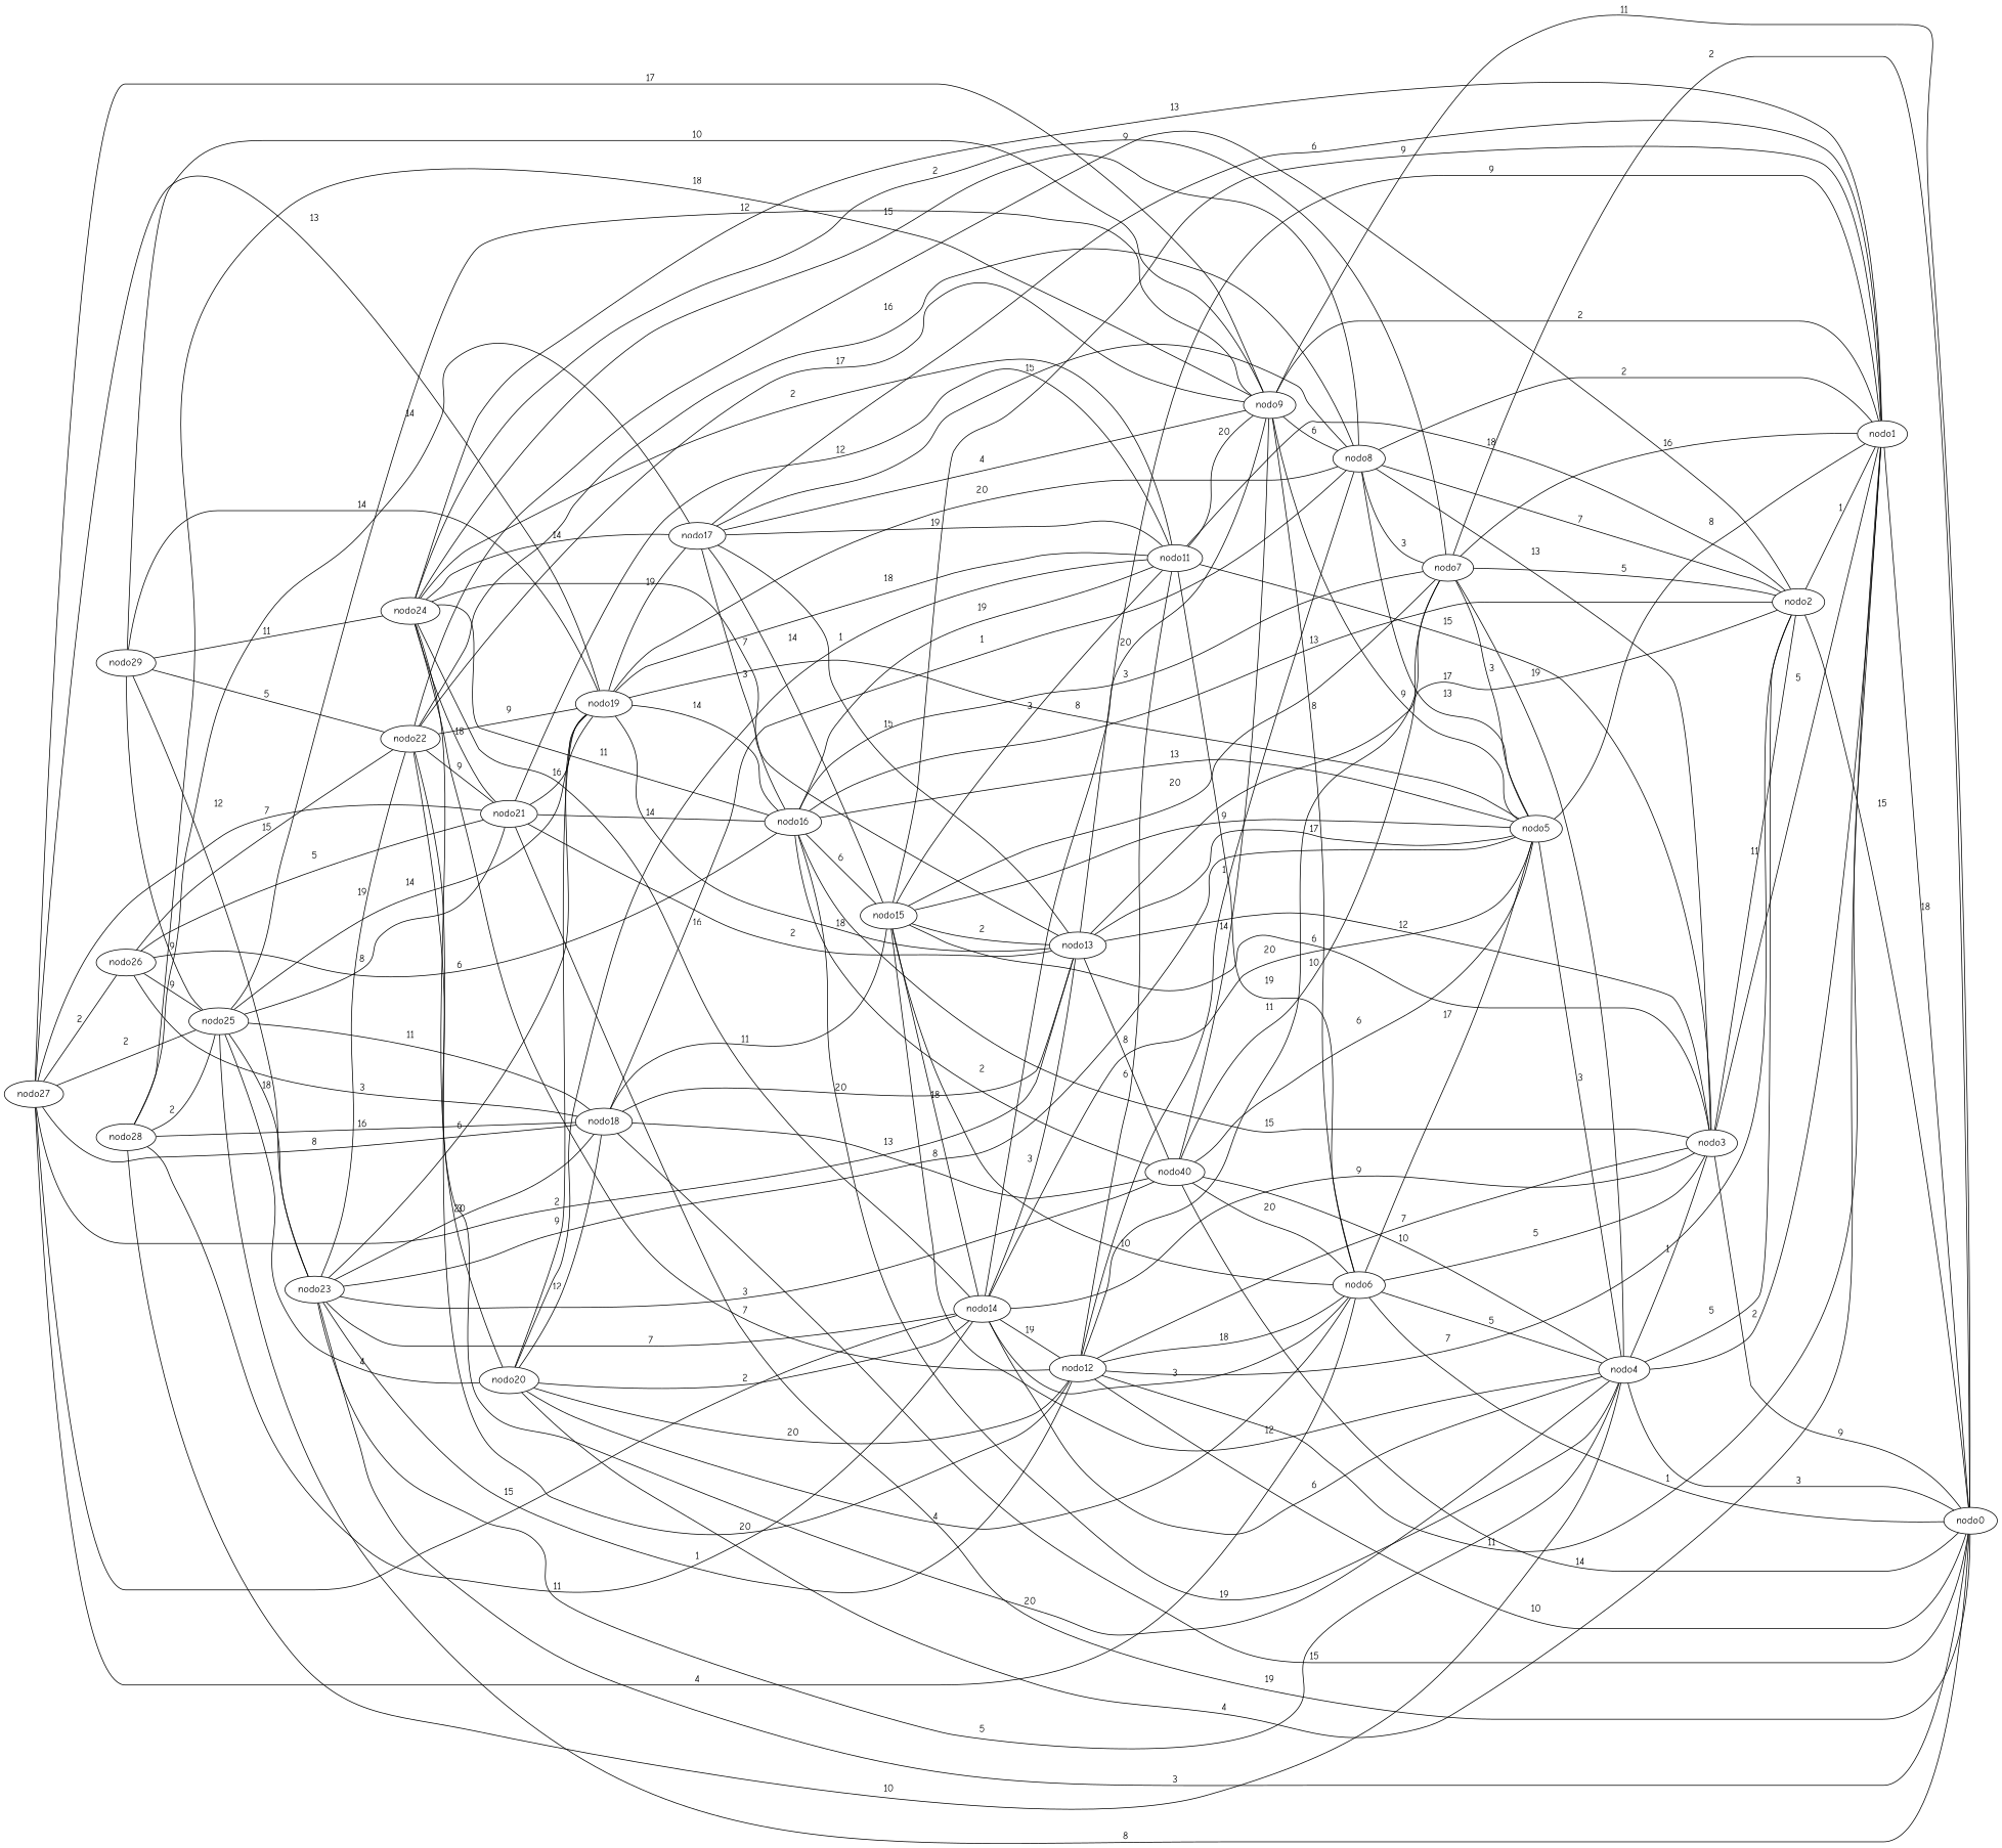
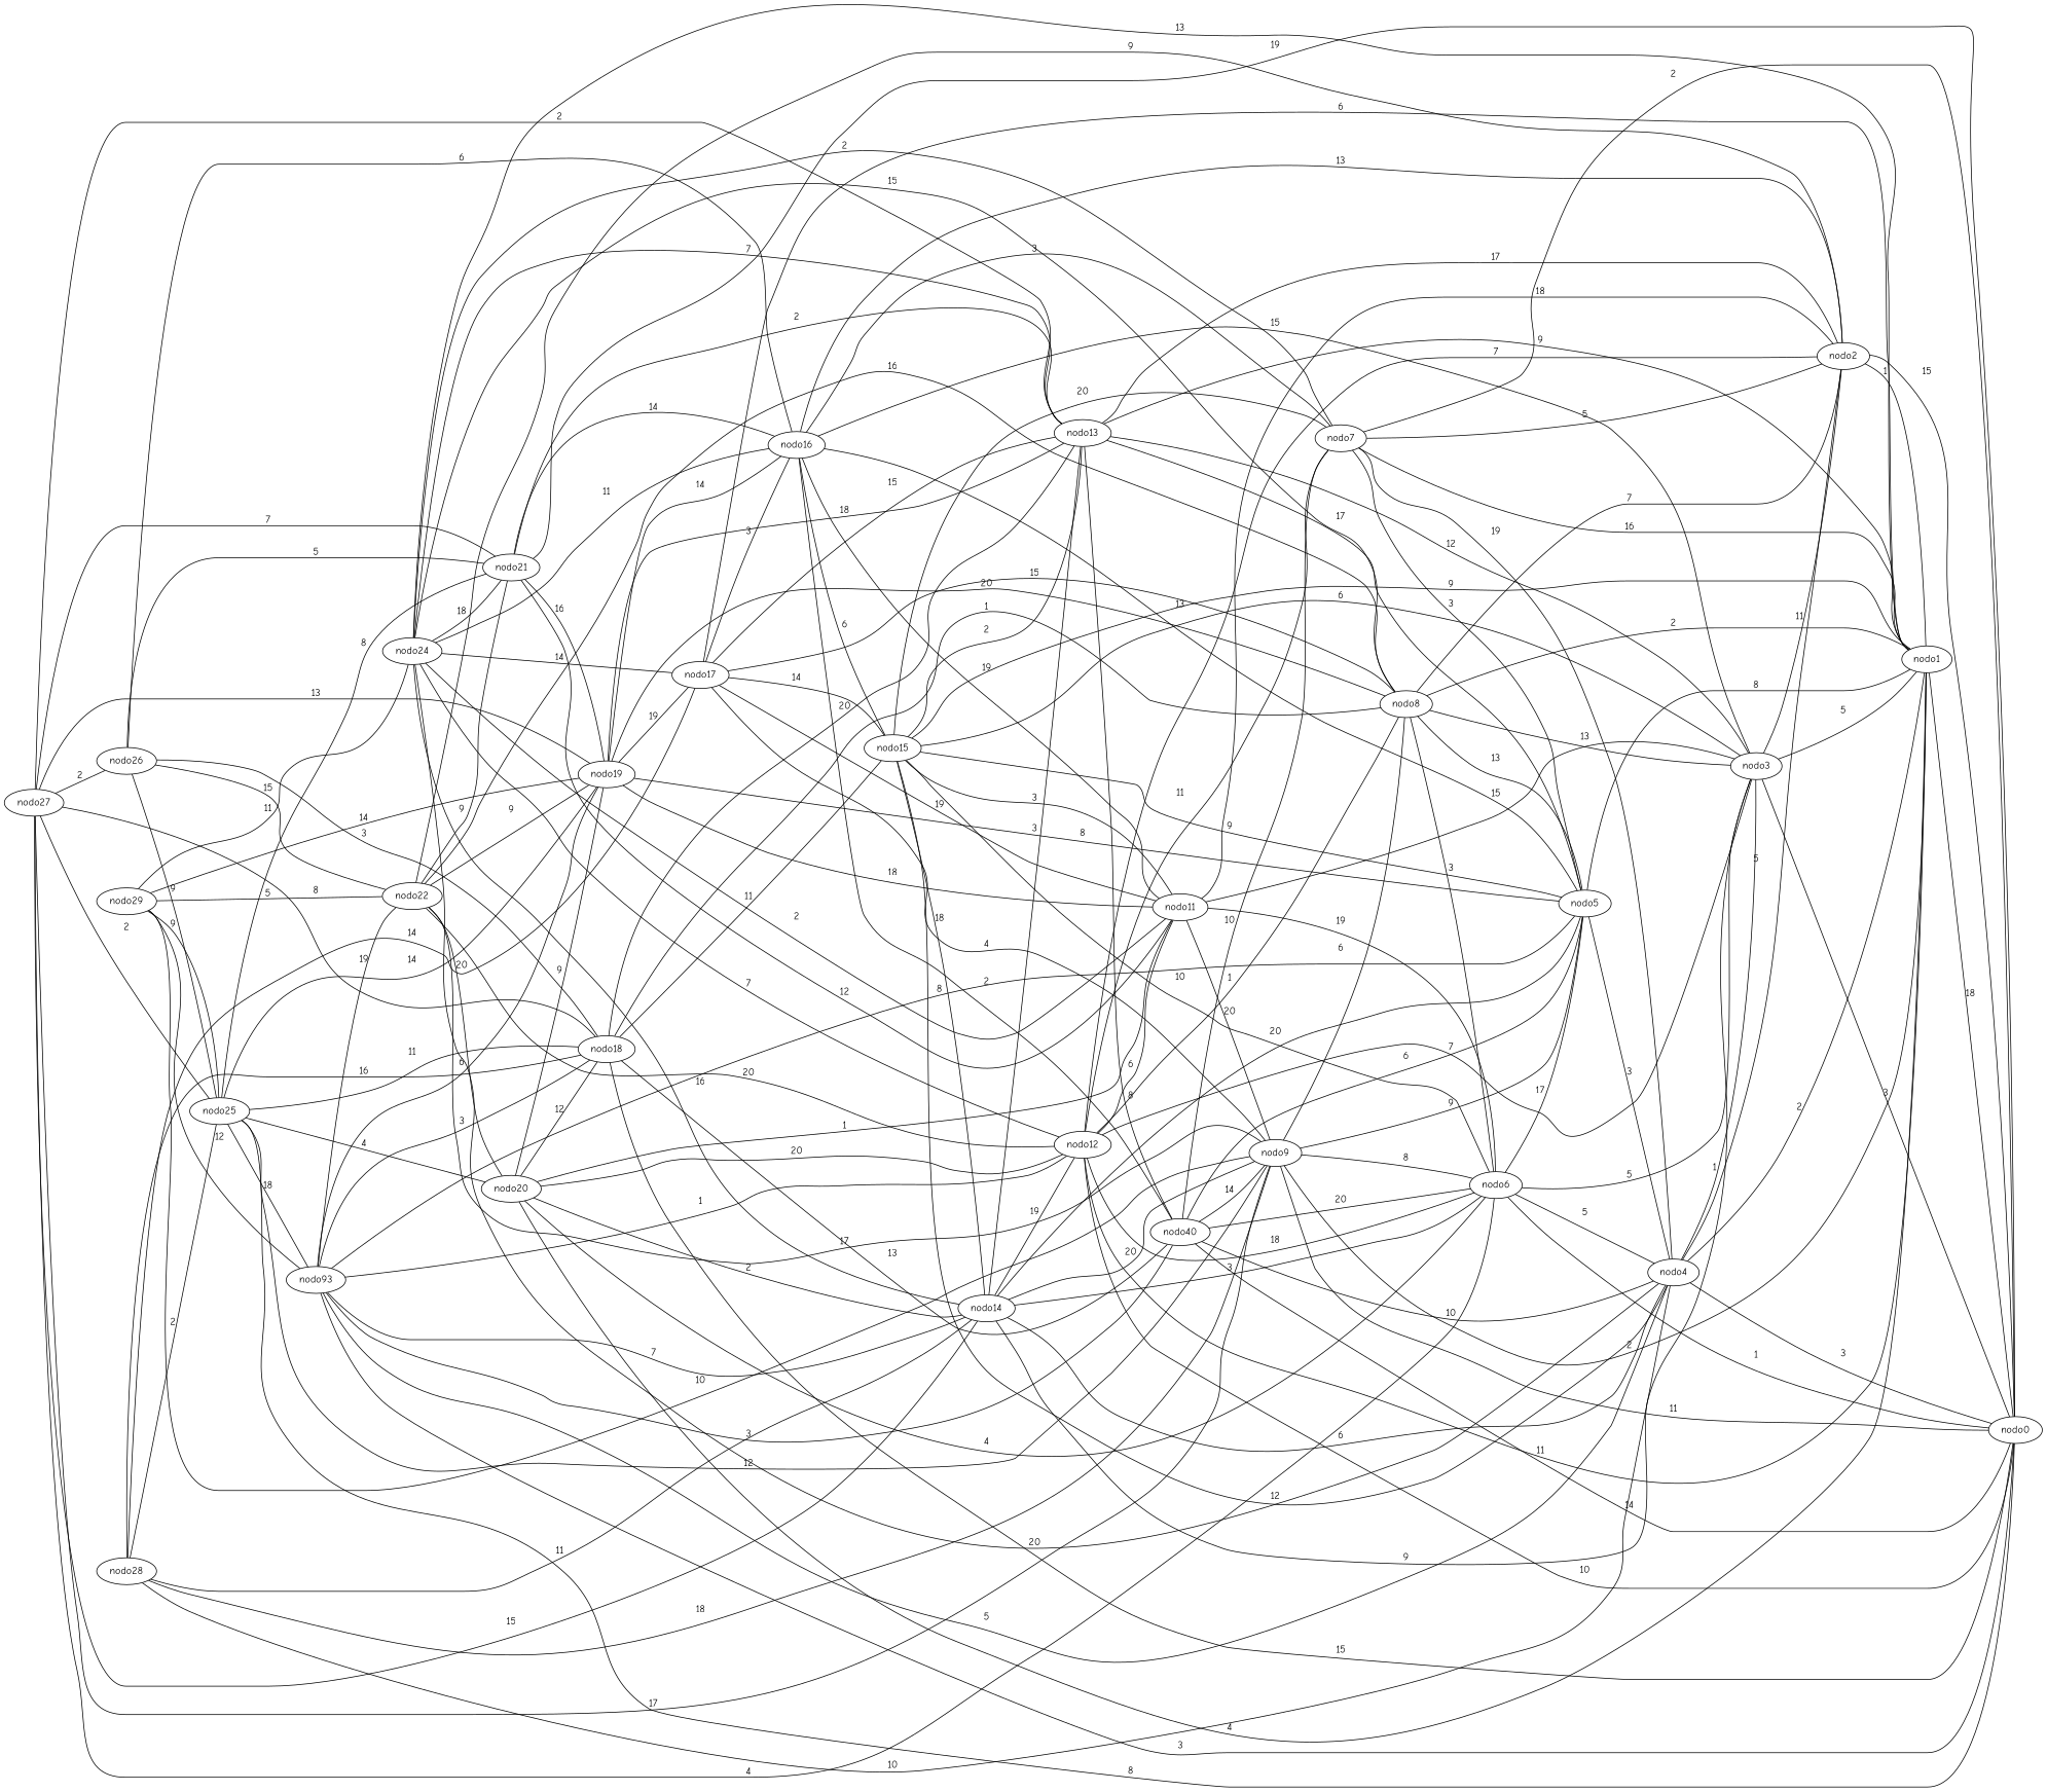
  graph {
    fontname="Comic Neue"
    rankdir=LR
    node [fontname="Comic Neue"]
    edge [fontname="Comic Neue"]
    n1 [label=nodo0]
    n2 [label=nodo1]
    n3 [label=nodo2]
    n4 [label=nodo3]
    n5 [label=nodo4]
    n6 [label=nodo5]
    n7 [label=nodo6]
    n8 [label=nodo7]
    n9 [label=nodo8]
    n10 [label=nodo9]
    n11 [label=nodo40]
    n12 [label=nodo11]
    n13 [label=nodo12]
    n14 [label=nodo13]
    n15 [label=nodo14]
    n16 [label=nodo15]
    n17 [label=nodo16]
    n18 [label=nodo17]
    n19 [label=nodo18]
    n20 [label=nodo19]
    n21 [label=nodo20]
    n22 [label=nodo21]
    n23 [label=nodo22]
-   n24 [label=nodo23]
+   n24 [label=nodo93]
    n25 [label=nodo24]
    n26 [label=nodo25]
    n27 [label=nodo26]
    n28 [label=nodo27]
    n29 [label=nodo28]
    n30 [label=nodo29]
    n2 -- n1 [label=18]
    n3 -- n1 [label=15]
    n3 -- n2 [label=1]
-   n4 -- n1 [label=9]
+   n4 -- n1 [label=3]
    n4 -- n2 [label=5]
    n4 -- n3 [label=11]
    n5 -- n1 [label=3]
    n5 -- n2 [label=2]
    n5 -- n3 [label=5]
    n5 -- n4 [label=1]
    n6 -- n2 [label=8]
    n6 -- n5 [label=3]
    n7 -- n1 [label=1]
    n7 -- n4 [label=5]
    n7 -- n5 [label=5]
    n7 -- n6 [label=17]
    n8 -- n1 [label=2]
    n8 -- n2 [label=16]
    n8 -- n3 [label=5]
    n8 -- n5 [label=19]
    n8 -- n6 [label=3]
    n9 -- n2 [label=2]
    n9 -- n3 [label=7]
    n9 -- n4 [label=13]
    n9 -- n6 [label=13]
-   n9 -- n8 [label=3]
+   n9 -- n7 [label=3]
    n10 -- n1 [label=11]
    n10 -- n2 [label=2]
    n10 -- n6 [label=9]
    n10 -- n7 [label=8]
    n10 -- n9 [label=6]
    n11 -- n1 [label=14]
    n11 -- n5 [label=10]
    n11 -- n6 [label=6]
    n11 -- n7 [label=20]
    n11 -- n8 [label=10]
    n11 -- n10 [label=14]
    n12 -- n3 [label=18]
    n12 -- n4 [label=15]
    n12 -- n7 [label=19]
    n12 -- n10 [label=20]
    n13 -- n1 [label=10]
    n13 -- n2 [label=11]
    n13 -- n3 [label=7]
    n13 -- n4 [label=7]
    n13 -- n7 [label=18]
    n13 -- n8 [label=11]
    n13 -- n9 [label=1]
    n13 -- n12 [label=6]
    n14 -- n2 [label=9]
    n14 -- n3 [label=17]
    n14 -- n4 [label=12]
    n14 -- n6 [label=17]
    n14 -- n11 [label=8]
    n15 -- n4 [label=9]
    n15 -- n5 [label=6]
    n15 -- n6 [label=20]
    n15 -- n7 [label=3]
    n15 -- n10 [label=20]
    n15 -- n13 [label=19]
    n15 -- n14 [label=3]
    n16 -- n2 [label=9]
    n16 -- n4 [label=6]
    n16 -- n5 [label=12]
    n16 -- n6 [label=9]
    n16 -- n7 [label=10]
    n16 -- n8 [label=20]
    n16 -- n12 [label=3]
    n16 -- n14 [label=2]
    n16 -- n15 [label=18]
    n17 -- n3 [label=13]
    n17 -- n4 [label=15]
-   n17 -- n5 [label=19]
    n17 -- n6 [label=13]
    n17 -- n8 [label=3]
    n17 -- n11 [label=2]
    n17 -- n12 [label=19]
    n17 -- n16 [label=6]
    n18 -- n2 [label=6]
    n18 -- n9 [label=15]
    n18 -- n10 [label=4]
    n18 -- n12 [label=19]
    n18 -- n14 [label=15]
    n18 -- n16 [label=14]
    n18 -- n17 [label=3]
    n19 -- n1 [label=15]
    n19 -- n9 [label=1]
    n19 -- n11 [label=13]
    n19 -- n14 [label=20]
    n19 -- n16 [label=11]
    n20 -- n6 [label=8]
    n20 -- n9 [label=20]
    n20 -- n12 [label=18]
    n20 -- n14 [label=18]
    n20 -- n17 [label=14]
    n20 -- n18 [label=19]
    n21 -- n2 [label=4]
    n21 -- n7 [label=4]
    n21 -- n12 [label=1]
    n21 -- n13 [label=20]
    n21 -- n15 [label=2]
    n21 -- n19 [label=12]
    n21 -- n20 [label=9]
    n22 -- n1 [label=19]
    n22 -- n12 [label=12]
    n22 -- n14 [label=2]
    n22 -- n17 [label=14]
    n22 -- n20 [label=16]
    n23 -- n3 [label=9]
    n23 -- n9 [label=16]
    n23 -- n10 [label=17]
    n23 -- n13 [label=20]
    n23 -- n20 [label=9]
    n23 -- n21 [label=20]
    n23 -- n22 [label=9]
    n24 -- n1 [label=3]
    n24 -- n5 [label=5]
    n24 -- n6 [label=8]
    n24 -- n11 [label=3]
    n24 -- n13 [label=1]
    n24 -- n15 [label=7]
    n24 -- n19 [label=3]
    n24 -- n20 [label=6]
    n24 -- n23 [label=19]
    n25 -- n2 [label=13]
    n25 -- n5 [label=20]
    n25 -- n8 [label=2]
    n25 -- n9 [label=15]
    n25 -- n12 [label=2]
    n25 -- n13 [label=7]
    n25 -- n14 [label=7]
    n25 -- n15 [label=16]
    n25 -- n17 [label=11]
    n25 -- n18 [label=14]
    n25 -- n22 [label=18]
    n26 -- n1 [label=8]
    n26 -- n10 [label=12]
    n26 -- n19 [label=11]
    n26 -- n20 [label=14]
    n26 -- n21 [label=4]
    n26 -- n22 [label=8]
    n26 -- n24 [label=18]
    n27 -- n17 [label=6]
    n27 -- n19 [label=3]
    n27 -- n22 [label=5]
    n27 -- n23 [label=15]
    n27 -- n26 [label=9]
    n28 -- n7 [label=4]
    n28 -- n10 [label=17]
    n28 -- n14 [label=2]
    n28 -- n15 [label=15]
    n28 -- n19 [label=8]
    n28 -- n20 [label=13]
    n28 -- n22 [label=7]
    n28 -- n26 [label=2]
    n28 -- n27 [label=2]
    n29 -- n5 [label=10]
    n29 -- n10 [label=18]
    n29 -- n15 [label=11]
    n29 -- n18 [label=14]
    n29 -- n19 [label=16]
    n29 -- n26 [label=2]
    n30 -- n10 [label=10]
    n30 -- n20 [label=14]
    n30 -- n23 [label=5]
    n30 -- n24 [label=12]
    n30 -- n25 [label=11]
    n30 -- n26 [label=9]
  }
